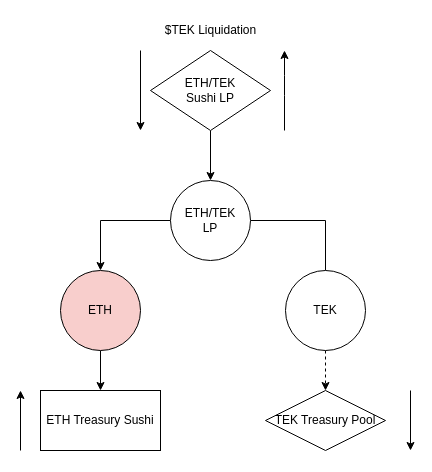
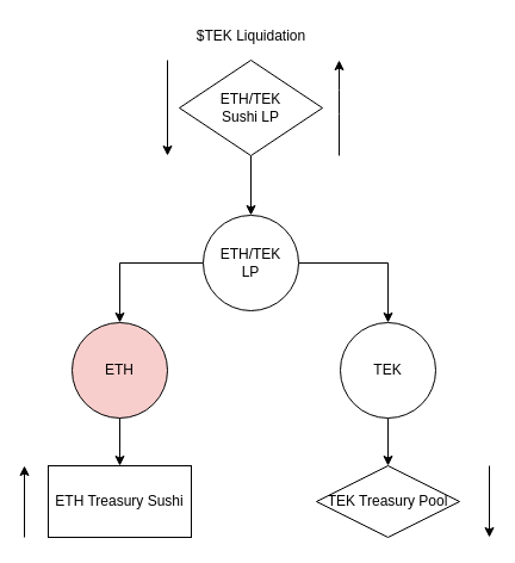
  <mxCell id="0" />
  <mxCell id="1" parent="0" />
  <mxCell id="2" style="edgeStyle=orthogonalEdgeStyle;rounded=0;orthogonalLoop=1;jettySize=auto;html=1;entryX=0.5;entryY=0;entryDx=0;entryDy=0;" edge="1" parent="1" source="3" target="8"><mxGeometry relative="1" as="geometry" /></mxCell>
  <mxCell id="3" value="ETH/TEK&lt;br&gt;Sushi LP" style="rhombus;whiteSpace=wrap;html=1;" vertex="1" parent="1"><mxGeometry x="150" y="50" width="120" height="80" as="geometry" /></mxCell>
  <mxCell id="4" value="" style="endArrow=classic;html=1;" edge="1" parent="1"><mxGeometry width="50" height="50" relative="1" as="geometry"><mxPoint x="284" y="130" as="sourcePoint" /><mxPoint x="284" y="50" as="targetPoint" /><Array as="points"><mxPoint x="284" y="85" /></Array></mxGeometry></mxCell>
  <mxCell id="5" value="" style="endArrow=classic;html=1;" edge="1" parent="1"><mxGeometry width="50" height="50" relative="1" as="geometry"><mxPoint x="140" y="50" as="sourcePoint" /><mxPoint x="140" y="130" as="targetPoint" /></mxGeometry></mxCell>
  <mxCell id="6" style="edgeStyle=orthogonalEdgeStyle;rounded=0;orthogonalLoop=1;jettySize=auto;html=1;entryX=0.5;entryY=0;entryDx=0;entryDy=0;" edge="1" parent="1" source="8" target="10"><mxGeometry relative="1" as="geometry" /></mxCell>
- <mxCell id="7" style="edgeStyle=orthogonalEdgeStyle;rounded=0;orthogonalLoop=1;jettySize=auto;html=1;endArrow=none;" edge="1" parent="1" source="8" target="12"><mxGeometry relative="1" as="geometry" /></mxCell>
+ <mxCell id="7" style="edgeStyle=orthogonalEdgeStyle;rounded=0;orthogonalLoop=1;jettySize=auto;html=1;" edge="1" parent="1" source="8" target="12"><mxGeometry relative="1" as="geometry" /></mxCell>
  <mxCell id="8" value="ETH/TEK&lt;br&gt;LP" style="ellipse;whiteSpace=wrap;html=1;aspect=fixed;" vertex="1" parent="1"><mxGeometry x="170" y="180" width="80" height="80" as="geometry" /></mxCell>
  <mxCell id="9" style="edgeStyle=orthogonalEdgeStyle;rounded=0;orthogonalLoop=1;jettySize=auto;html=1;entryX=0.5;entryY=0;entryDx=0;entryDy=0;" edge="1" parent="1" source="10" target="13"><mxGeometry relative="1" as="geometry" /></mxCell>
  <mxCell id="10" value="ETH" style="ellipse;whiteSpace=wrap;html=1;aspect=fixed;fillColor=#f8cecc;" vertex="1" parent="1"><mxGeometry x="60" y="270" width="80" height="80" as="geometry" /></mxCell>
- <mxCell id="11" style="edgeStyle=orthogonalEdgeStyle;rounded=0;orthogonalLoop=1;jettySize=auto;html=1;entryX=0.5;entryY=0;entryDx=0;entryDy=0;dashed=1;" edge="1" parent="1" source="12" target="14"><mxGeometry relative="1" as="geometry" /></mxCell>
+ <mxCell id="11" style="edgeStyle=orthogonalEdgeStyle;rounded=0;orthogonalLoop=1;jettySize=auto;html=1;entryX=0.5;entryY=0;entryDx=0;entryDy=0;" edge="1" parent="1" source="12" target="14"><mxGeometry relative="1" as="geometry" /></mxCell>
  <mxCell id="12" value="TEK" style="ellipse;whiteSpace=wrap;html=1;aspect=fixed;" vertex="1" parent="1"><mxGeometry x="285" y="270" width="80" height="80" as="geometry" /></mxCell>
  <mxCell id="13" value="ETH Treasury Sushi" style="rounded=0;whiteSpace=wrap;html=1;" vertex="1" parent="1"><mxGeometry x="40" y="390" width="120" height="60" as="geometry" /></mxCell>
  <mxCell id="14" value="TEK Treasury Pool" style="rhombus;whiteSpace=wrap;html=1;" vertex="1" parent="1"><mxGeometry x="265" y="390" width="120" height="60" as="geometry" /></mxCell>
  <mxCell id="15" value="" style="endArrow=classic;html=1;" edge="1" parent="1"><mxGeometry width="50" height="50" relative="1" as="geometry"><mxPoint x="20" y="450" as="sourcePoint" /><mxPoint x="20" y="390" as="targetPoint" /></mxGeometry></mxCell>
  <mxCell id="16" value="" style="endArrow=classic;html=1;" edge="1" parent="1"><mxGeometry width="50" height="50" relative="1" as="geometry"><mxPoint x="410" y="390" as="sourcePoint" /><mxPoint x="410" y="450" as="targetPoint" /><Array as="points" /></mxGeometry></mxCell>
  <mxCell id="17" value="$TEK Liquidation" style="text;html=1;align=center;verticalAlign=middle;resizable=0;points=[];autosize=1;strokeColor=none;fillColor=none;" vertex="1" parent="1"><mxGeometry x="155" y="20" width="110" height="20" as="geometry" /></mxCell>
